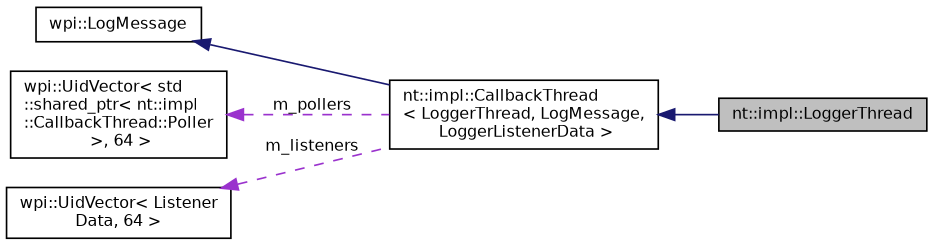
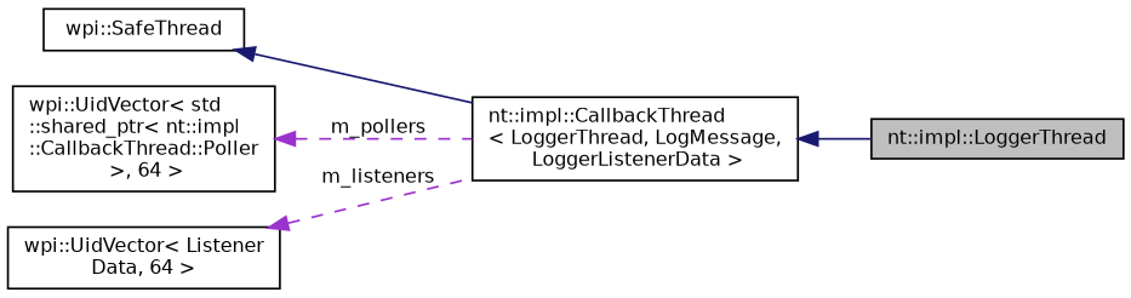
  digraph {
    rankdir=LR
    node [color=black fillcolor=white fontname=Helvetica fontsize=10 shape=record style=filled]
    edge [color=midnightblue dir=back fontname=Helvetica fontsize=10 labelfontname=Helvetica labelfontsize=10 style=solid]
    n1 [fillcolor=grey75 fontcolor=black height=0.2 label="nt::impl::LoggerThread" width=0.4]
    n2 [height=0.2 label="nt::impl::CallbackThread\l\< LoggerThread, LogMessage,\l LoggerListenerData \>" width=0.4]
-   n3 [height=0.2 label="wpi::LogMessage" width=0.4]
+   n3 [height=0.2 label="wpi::SafeThread" width=0.4]
    n4 [height=0.2 label="wpi::UidVector\< std\l::shared_ptr\< nt::impl\l::CallbackThread::Poller\l \>, 64 \>" width=0.4]
    n5 [height=0.2 label="wpi::UidVector\< Listener\lData, 64 \>" width=0.4]
    n2 -> n1
    n3 -> n2
    n4 -> n2 [color=darkorchid3 label=" m_pollers" style=dashed]
    n5 -> n2 [color=darkorchid3 label=" m_listeners" style=dashed]
  }
